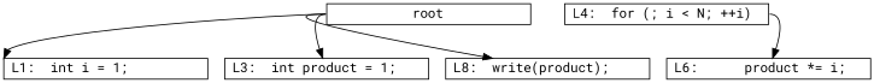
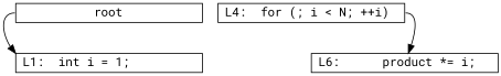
  digraph {
    fontname="Roboto Mono"
    splines=true
    node [fixedsize=true fontname="Roboto Mono" shape=rect]
    edge [fontname="Roboto Mono" tailport=w]
    n1 [height=.3 label="          root          \l" width=3]
    n2 [height=.3 label="L1:  int i = 1;         \l" width=3]
-   n3 [height=.3 label="L3:  int product = 1;   \l" width=3]
-   n4 [height=.3 label="L8:  write(product);    \l" width=3]
    n5 [height=.3 label="L4:  for (; i < N; ++i) \l" width=3]
    n6 [height=.3 label="L6:      product *= i;  \l" width=3]
    n1 -> n2 [headport=nw]
-   n1 -> n3
-   n1 -> n4
    n5 -> n6 [tailport=e]
  }
